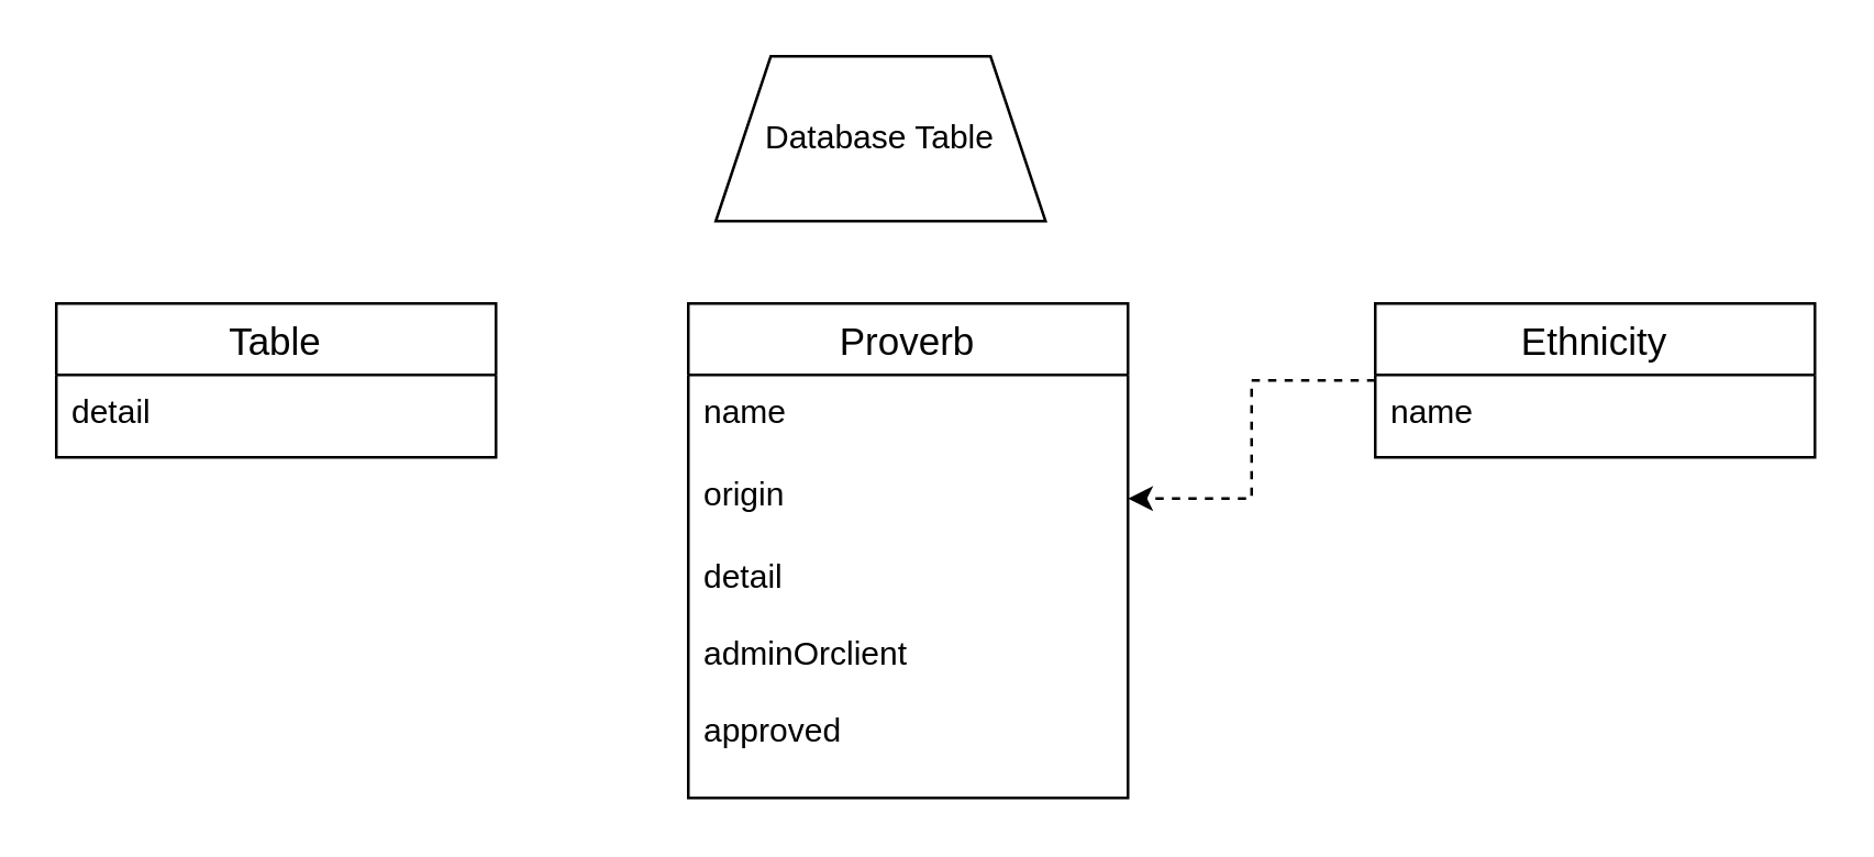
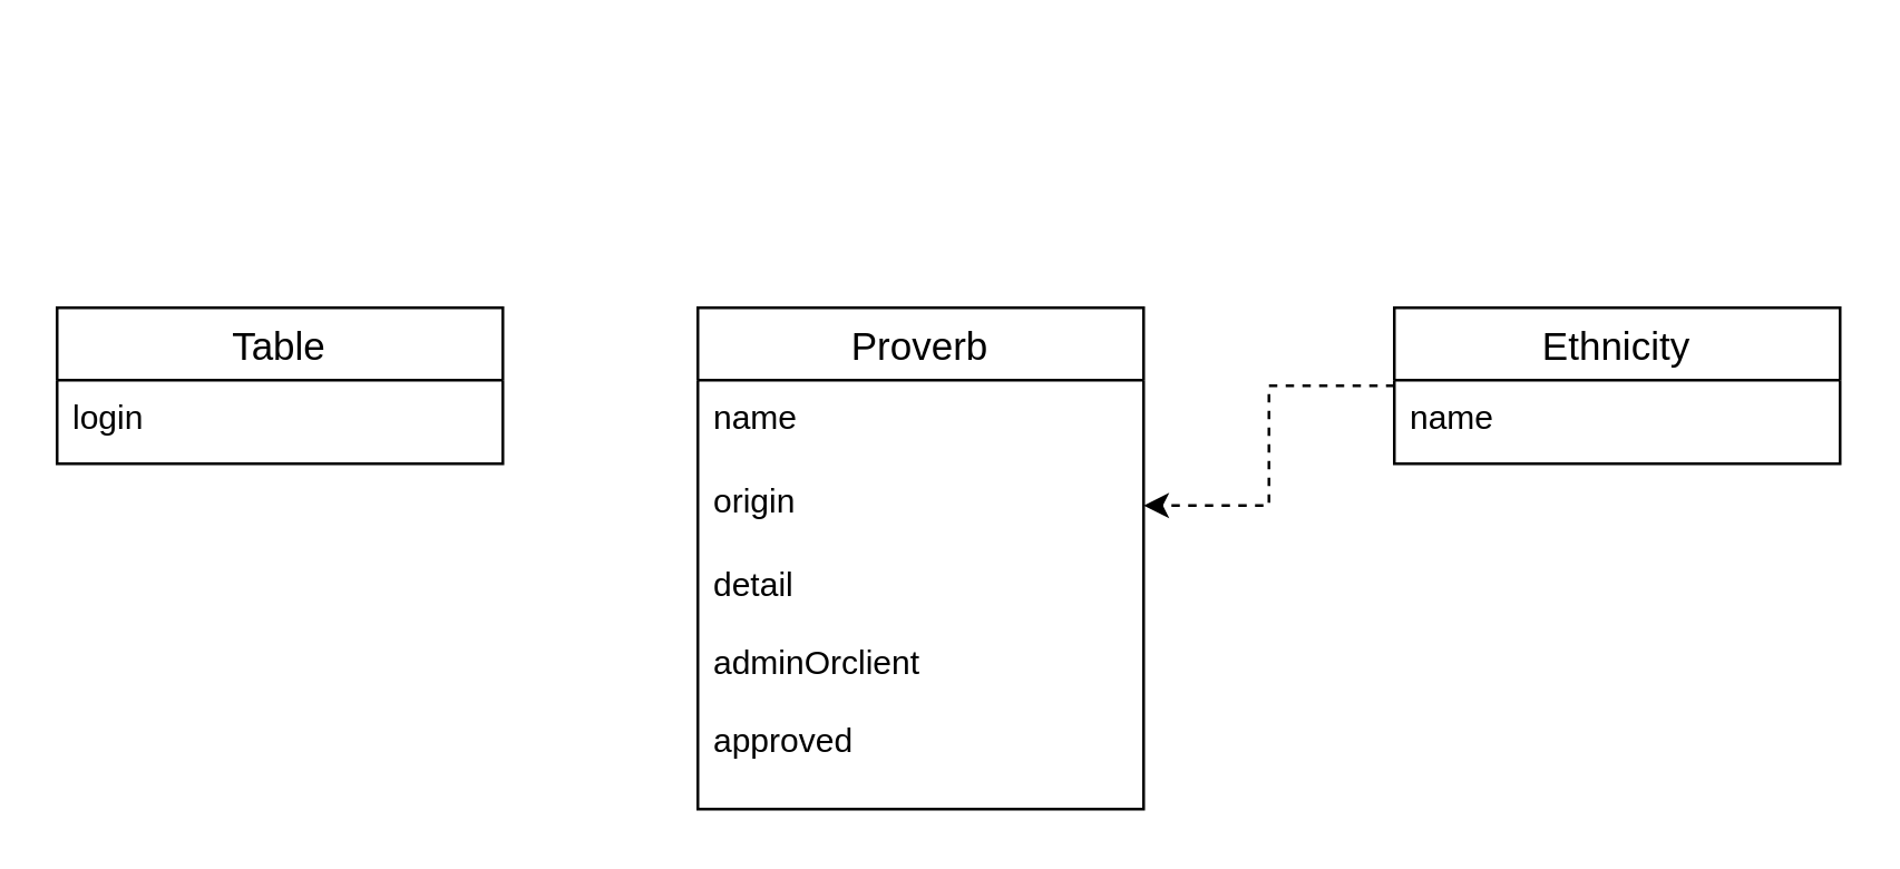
  <mxCell id="0" />
  <mxCell id="1" parent="0" />
  <mxCell id="2" style="edgeStyle=orthogonalEdgeStyle;rounded=0;orthogonalLoop=1;jettySize=auto;html=1;entryX=1;entryY=0.5;entryDx=0;entryDy=0;dashed=1;" edge="1" parent="1" source="3" target="7"><mxGeometry relative="1" as="geometry" /></mxCell>
  <mxCell id="3" value="Ethnicity" style="swimlane;fontStyle=0;childLayout=stackLayout;horizontal=1;startSize=26;horizontalStack=0;resizeParent=1;resizeParentMax=0;resizeLast=0;collapsible=1;marginBottom=0;align=center;fontSize=14;" vertex="1" parent="1"><mxGeometry x="500" y="110" width="160" height="56" as="geometry" /></mxCell>
  <mxCell id="4" value="name" style="text;strokeColor=none;fillColor=none;spacingLeft=4;spacingRight=4;overflow=hidden;rotatable=0;points=[[0,0.5],[1,0.5]];portConstraint=eastwest;fontSize=12;" vertex="1" parent="3"><mxGeometry y="26" width="160" height="30" as="geometry" /></mxCell>
  <mxCell id="5" value="Proverb" style="swimlane;fontStyle=0;childLayout=stackLayout;horizontal=1;startSize=26;horizontalStack=0;resizeParent=1;resizeParentMax=0;resizeLast=0;collapsible=1;marginBottom=0;align=center;fontSize=14;" vertex="1" parent="1"><mxGeometry x="250" y="110" width="160" height="180" as="geometry" /></mxCell>
  <mxCell id="6" value="name&#10;" style="text;strokeColor=none;fillColor=none;spacingLeft=4;spacingRight=4;overflow=hidden;rotatable=0;points=[[0,0.5],[1,0.5]];portConstraint=eastwest;fontSize=12;" vertex="1" parent="5"><mxGeometry y="26" width="160" height="30" as="geometry" /></mxCell>
  <mxCell id="7" value="origin" style="text;strokeColor=none;fillColor=none;spacingLeft=4;spacingRight=4;overflow=hidden;rotatable=0;points=[[0,0.5],[1,0.5]];portConstraint=eastwest;fontSize=12;" vertex="1" parent="5"><mxGeometry y="56" width="160" height="30" as="geometry" /></mxCell>
  <mxCell id="8" value="detail&#10;&#10;adminOrclient&#10;&#10;approved&#10;&#10;" style="text;strokeColor=none;fillColor=none;spacingLeft=4;spacingRight=4;overflow=hidden;rotatable=0;points=[[0,0.5],[1,0.5]];portConstraint=eastwest;fontSize=12;" vertex="1" parent="5"><mxGeometry y="86" width="160" height="94" as="geometry" /></mxCell>
  <mxCell id="9" value="Table" style="swimlane;fontStyle=0;childLayout=stackLayout;horizontal=1;startSize=26;horizontalStack=0;resizeParent=1;resizeParentMax=0;resizeLast=0;collapsible=1;marginBottom=0;align=center;fontSize=14;" vertex="1" parent="1"><mxGeometry x="20" y="110" width="160" height="56" as="geometry" /></mxCell>
- <mxCell id="10" value="detail" style="text;strokeColor=none;fillColor=none;spacingLeft=4;spacingRight=4;overflow=hidden;rotatable=0;points=[[0,0.5],[1,0.5]];portConstraint=eastwest;fontSize=12;" vertex="1" parent="9"><mxGeometry y="26" width="160" height="30" as="geometry" /></mxCell>
- <mxCell id="11" value="Database Table" style="shape=trapezoid;perimeter=trapezoidPerimeter;whiteSpace=wrap;html=1;fixedSize=1;" vertex="1" parent="1"><mxGeometry x="260" y="20" width="120" height="60" as="geometry" /></mxCell>
+ <mxCell id="10" value="login" style="text;strokeColor=none;fillColor=none;spacingLeft=4;spacingRight=4;overflow=hidden;rotatable=0;points=[[0,0.5],[1,0.5]];portConstraint=eastwest;fontSize=12;" vertex="1" parent="9"><mxGeometry y="26" width="160" height="30" as="geometry" /></mxCell>
